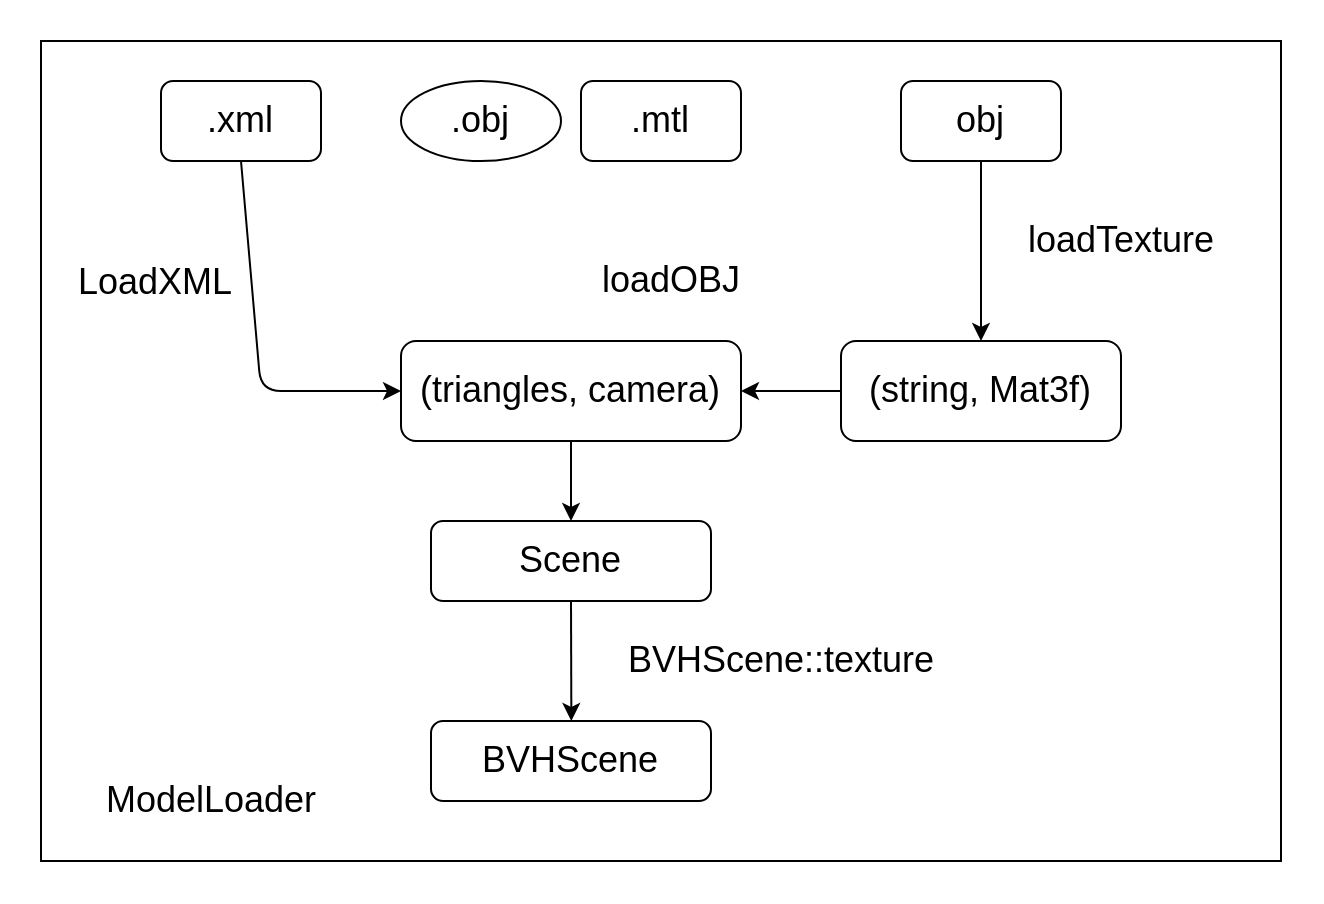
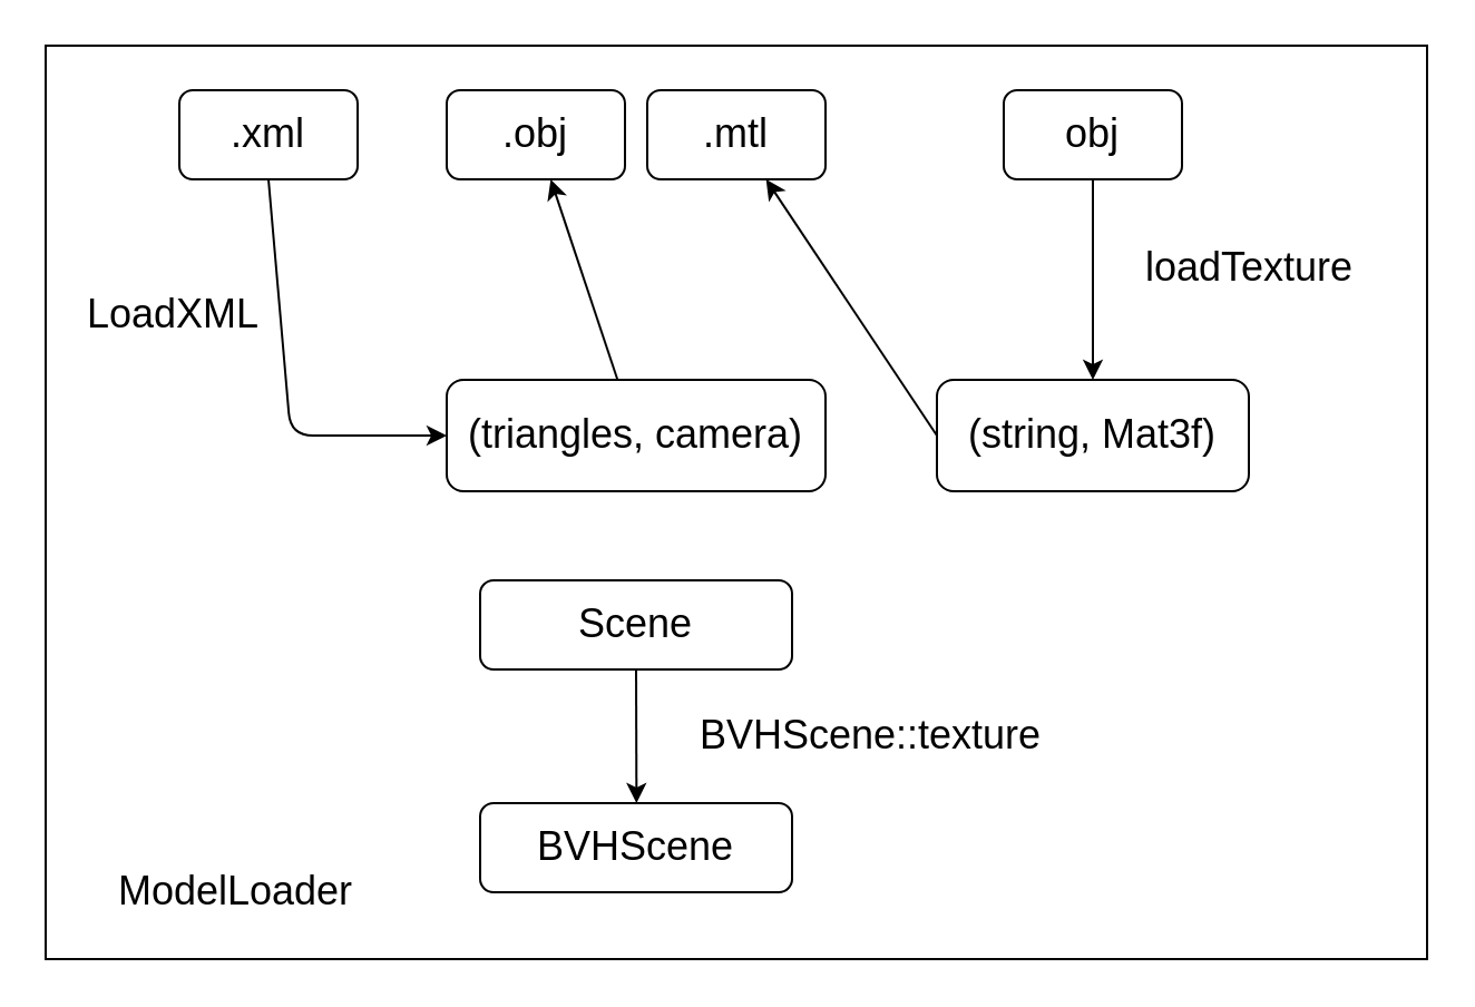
  <mxCell id="0" />
  <mxCell id="1" parent="0" />
  <mxCell id="2" value="" style="rounded=0;whiteSpace=wrap;html=1;" vertex="1" parent="1"><mxGeometry x="20" y="20" width="620" height="410" as="geometry" /></mxCell>
  <mxCell id="3" style="edgeStyle=none;html=1;exitX=0.5;exitY=1;exitDx=0;exitDy=0;entryX=0;entryY=0.5;entryDx=0;entryDy=0;fontSize=18;" parent="1" source="5" target="14" edge="1"><mxGeometry relative="1" as="geometry"><Array as="points"><mxPoint x="130" y="195" /></Array></mxGeometry></mxCell>
  <mxCell id="4" value="LoadXML" style="edgeLabel;html=1;align=center;verticalAlign=middle;resizable=0;points=[];fontSize=18;" parent="3" vertex="1" connectable="0"><mxGeometry x="-0.23" y="-4" relative="1" as="geometry"><mxPoint x="-46" y="-11" as="offset" /></mxGeometry></mxCell>
  <mxCell id="5" value="&lt;font style=&quot;font-size: 18px;&quot;&gt;.xml&lt;/font&gt;" style="rounded=1;whiteSpace=wrap;html=1;" parent="1" vertex="1"><mxGeometry x="80" y="40" width="80" height="40" as="geometry" /></mxCell>
- <mxCell id="6" value="&lt;font style=&quot;font-size: 18px;&quot;&gt;.obj&lt;/font&gt;" style="ellipse;whiteSpace=wrap;html=1;" parent="1" vertex="1"><mxGeometry x="200" y="40" width="80" height="40" as="geometry" /></mxCell>
+ <mxCell id="6" value="&lt;font style=&quot;font-size: 18px;&quot;&gt;.obj&lt;/font&gt;" style="rounded=1;whiteSpace=wrap;html=1;" parent="1" vertex="1"><mxGeometry x="200" y="40" width="80" height="40" as="geometry" /></mxCell>
  <mxCell id="7" value="&lt;font style=&quot;font-size: 18px;&quot;&gt;.mtl&lt;/font&gt;" style="rounded=1;whiteSpace=wrap;html=1;" parent="1" vertex="1"><mxGeometry x="290" y="40" width="80" height="40" as="geometry" /></mxCell>
  <mxCell id="8" style="edgeStyle=none;html=1;exitX=0.5;exitY=1;exitDx=0;exitDy=0;fontSize=18;" parent="1" source="9" edge="1"><mxGeometry relative="1" as="geometry"><mxPoint x="490" y="170" as="targetPoint" /></mxGeometry></mxCell>
  <mxCell id="9" value="&lt;font style=&quot;font-size: 18px;&quot;&gt;obj&lt;/font&gt;" style="rounded=1;whiteSpace=wrap;html=1;" parent="1" vertex="1"><mxGeometry x="450" y="40" width="80" height="40" as="geometry" /></mxCell>
  <mxCell id="10" value="loadTexture" style="text;html=1;align=center;verticalAlign=middle;resizable=0;points=[];autosize=1;strokeColor=none;fillColor=none;fontSize=18;" parent="1" vertex="1"><mxGeometry x="500" y="100" width="120" height="40" as="geometry" /></mxCell>
- <mxCell id="11" style="edgeStyle=none;html=1;exitX=0;exitY=0.5;exitDx=0;exitDy=0;entryX=1;entryY=0.5;entryDx=0;entryDy=0;fontSize=18;" parent="1" source="12" target="14" edge="1"><mxGeometry relative="1" as="geometry" /></mxCell>
+ <mxCell id="11" style="edgeStyle=none;html=1;exitX=0;exitY=0.5;exitDx=0;exitDy=0;fontSize=18;" parent="1" source="12" target="7" edge="1"><mxGeometry relative="1" as="geometry" /></mxCell>
  <mxCell id="12" value="(string, Mat3f)" style="rounded=1;whiteSpace=wrap;html=1;fontSize=18;" parent="1" vertex="1"><mxGeometry x="420" y="170" width="140" height="50" as="geometry" /></mxCell>
- <mxCell id="13" value="" style="edgeStyle=none;html=1;fontSize=18;" parent="1" source="14" target="17" edge="1"><mxGeometry relative="1" as="geometry" /></mxCell>
+ <mxCell id="13" value="" style="edgeStyle=none;html=1;fontSize=18;" parent="1" source="14" target="6" edge="1"><mxGeometry relative="1" as="geometry" /></mxCell>
  <mxCell id="14" value="(triangles, camera)" style="rounded=1;whiteSpace=wrap;html=1;fontSize=18;" parent="1" vertex="1"><mxGeometry x="200" y="170" width="170" height="50" as="geometry" /></mxCell>
- <mxCell id="15" value="loadOBJ" style="text;html=1;align=center;verticalAlign=middle;resizable=0;points=[];autosize=1;strokeColor=none;fillColor=none;fontSize=18;" parent="1" vertex="1"><mxGeometry x="290" y="120" width="90" height="40" as="geometry" /></mxCell>
  <mxCell id="16" style="edgeStyle=none;html=1;exitX=0.5;exitY=1;exitDx=0;exitDy=0;fontSize=18;" parent="1" source="17" edge="1"><mxGeometry relative="1" as="geometry"><mxPoint x="285.176" y="360" as="targetPoint" /></mxGeometry></mxCell>
  <mxCell id="17" value="Scene" style="rounded=1;whiteSpace=wrap;html=1;fontSize=18;" parent="1" vertex="1"><mxGeometry x="215" y="260" width="140" height="40" as="geometry" /></mxCell>
  <mxCell id="18" value="BVHScene::texture" style="text;html=1;align=center;verticalAlign=middle;resizable=0;points=[];autosize=1;strokeColor=none;fillColor=none;fontSize=18;" parent="1" vertex="1"><mxGeometry x="290" y="310" width="200" height="40" as="geometry" /></mxCell>
  <mxCell id="19" value="BVHScene" style="rounded=1;whiteSpace=wrap;html=1;fontSize=18;" parent="1" vertex="1"><mxGeometry x="215" y="360" width="140" height="40" as="geometry" /></mxCell>
  <mxCell id="20" value="ModelLoader" style="text;html=1;align=center;verticalAlign=middle;resizable=0;points=[];autosize=1;strokeColor=none;fillColor=none;fontSize=18;" parent="1" vertex="1"><mxGeometry x="40" y="380" width="130" height="40" as="geometry" /></mxCell>
